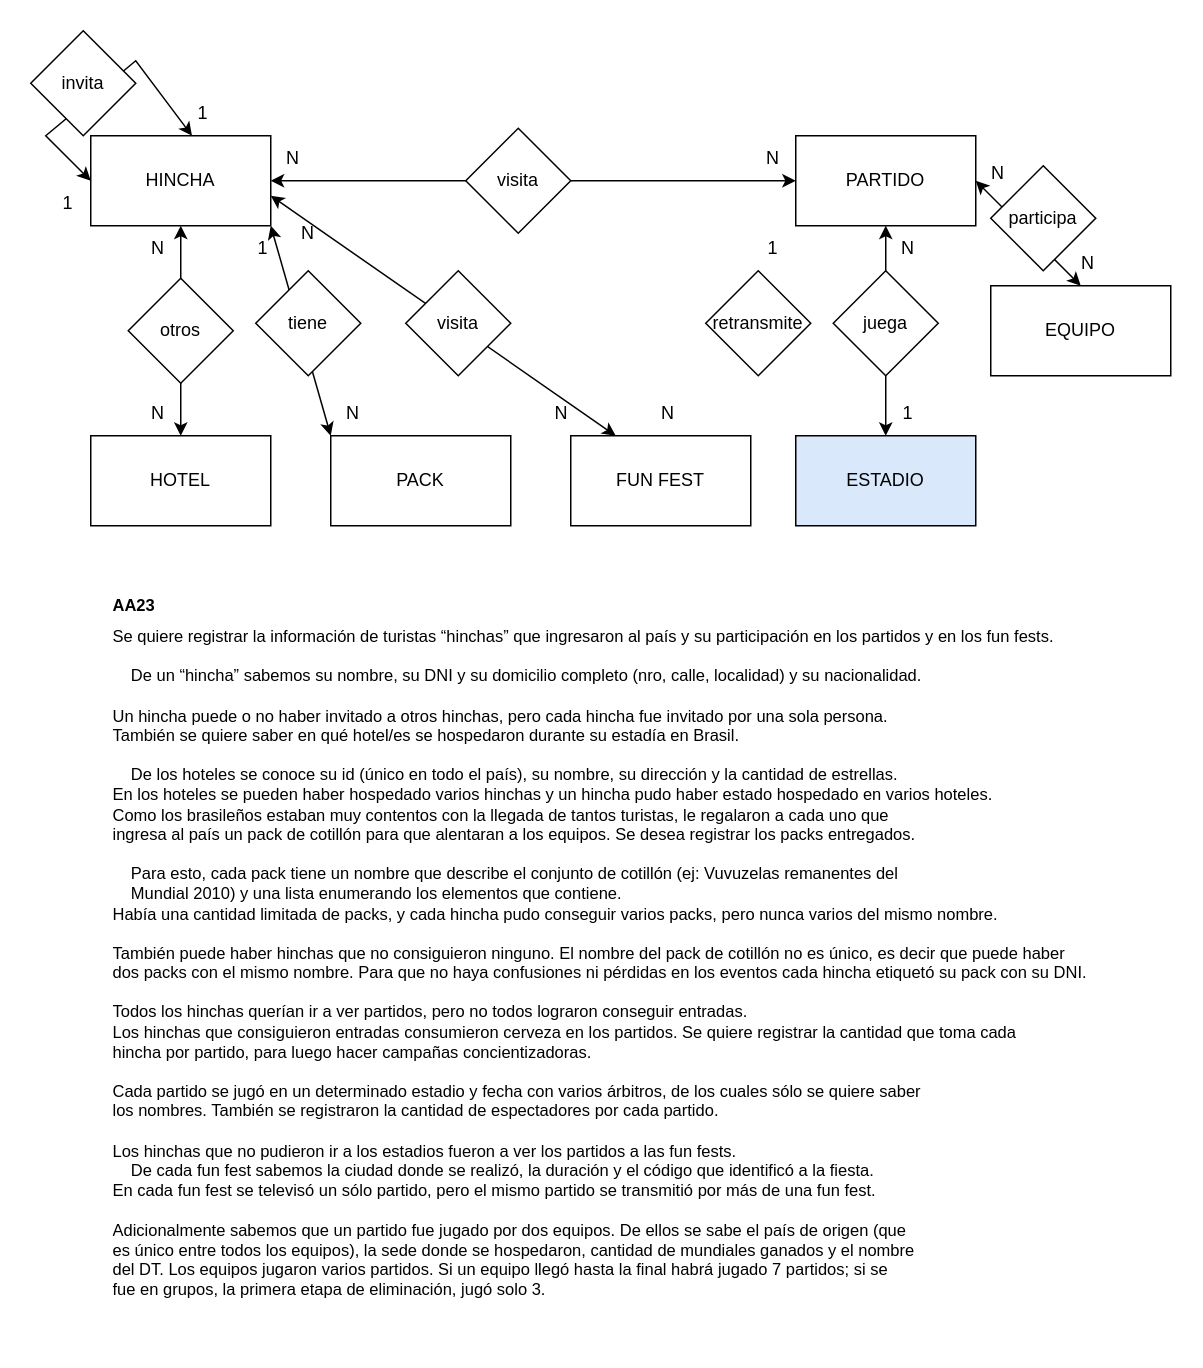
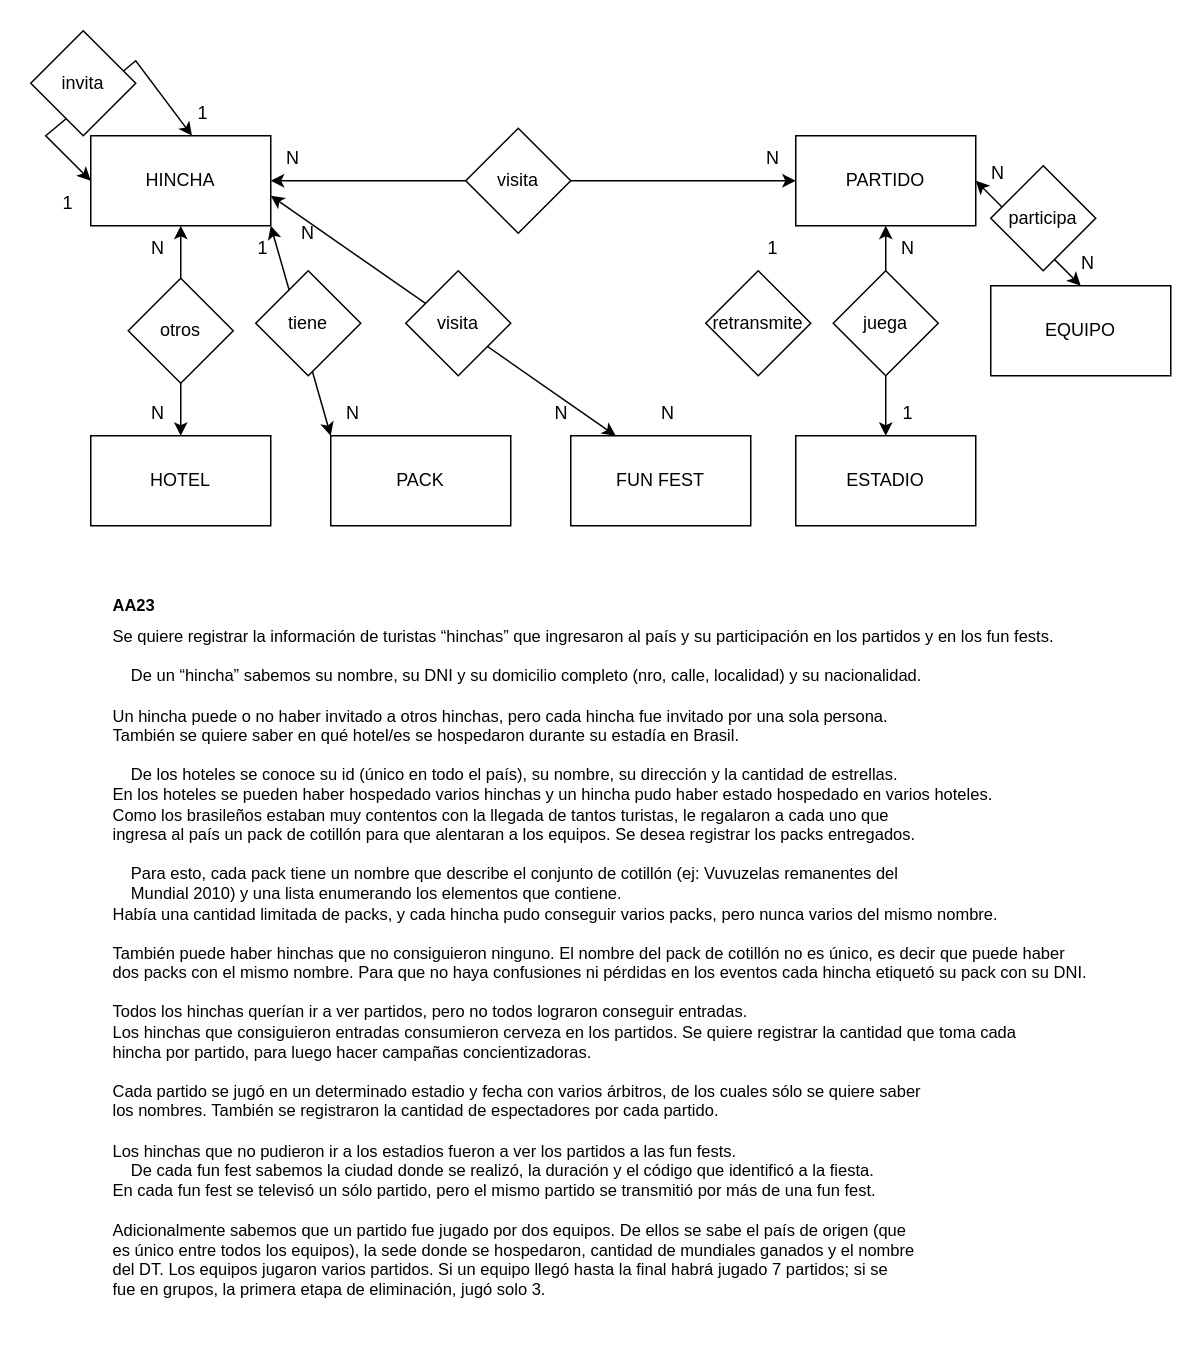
  <mxCell id="0" />
  <mxCell id="1" parent="0" />
  <mxCell id="2" value="HINCHA" style="rounded=0;whiteSpace=wrap;html=1;" vertex="1" parent="1"><mxGeometry x="60" y="90" width="120" height="60" as="geometry" /></mxCell>
  <mxCell id="3" value="PARTIDO" style="rounded=0;whiteSpace=wrap;html=1;" vertex="1" parent="1"><mxGeometry x="530" y="90" width="120" height="60" as="geometry" /></mxCell>
  <mxCell id="4" value="1" style="text;html=1;strokeColor=none;fillColor=none;align=center;verticalAlign=middle;whiteSpace=wrap;rounded=0;" vertex="1" parent="1"><mxGeometry x="120" y="60" width="30" height="30" as="geometry" /></mxCell>
  <mxCell id="5" value="1" style="text;html=1;strokeColor=none;fillColor=none;align=center;verticalAlign=middle;whiteSpace=wrap;rounded=0;" vertex="1" parent="1"><mxGeometry x="30" y="120" width="30" height="30" as="geometry" /></mxCell>
  <mxCell id="6" value="HOTEL" style="rounded=0;whiteSpace=wrap;html=1;" vertex="1" parent="1"><mxGeometry x="60" y="290" width="120" height="60" as="geometry" /></mxCell>
  <mxCell id="7" value="" style="endArrow=classic;startArrow=classic;html=1;rounded=0;entryX=0.25;entryY=1;entryDx=0;entryDy=0;exitX=1;exitY=0;exitDx=0;exitDy=0;" edge="1" parent="1" source="5" target="4"><mxGeometry width="50" height="50" relative="1" as="geometry"><mxPoint x="300" y="260" as="sourcePoint" /><mxPoint x="350" y="210" as="targetPoint" /><Array as="points"><mxPoint x="30" y="90" /><mxPoint x="90" y="40" /></Array></mxGeometry></mxCell>
  <mxCell id="8" value="" style="endArrow=classic;startArrow=classic;html=1;rounded=0;entryX=0.5;entryY=1;entryDx=0;entryDy=0;exitX=0.5;exitY=0;exitDx=0;exitDy=0;" edge="1" parent="1" source="6" target="2"><mxGeometry width="50" height="50" relative="1" as="geometry"><mxPoint x="300" y="260" as="sourcePoint" /><mxPoint x="350" y="210" as="targetPoint" /></mxGeometry></mxCell>
  <mxCell id="9" value="N" style="text;html=1;strokeColor=none;fillColor=none;align=center;verticalAlign=middle;whiteSpace=wrap;rounded=0;" vertex="1" parent="1"><mxGeometry x="90" y="260" width="30" height="30" as="geometry" /></mxCell>
  <mxCell id="10" value="N" style="text;html=1;strokeColor=none;fillColor=none;align=center;verticalAlign=middle;whiteSpace=wrap;rounded=0;" vertex="1" parent="1"><mxGeometry x="90" y="150" width="30" height="30" as="geometry" /></mxCell>
  <mxCell id="11" value="PACK" style="rounded=0;whiteSpace=wrap;html=1;" vertex="1" parent="1"><mxGeometry x="220" y="290" width="120" height="60" as="geometry" /></mxCell>
  <mxCell id="12" value="" style="endArrow=classic;startArrow=classic;html=1;rounded=0;entryX=1;entryY=1;entryDx=0;entryDy=0;exitX=0;exitY=0;exitDx=0;exitDy=0;" edge="1" parent="1" source="11" target="2"><mxGeometry width="50" height="50" relative="1" as="geometry"><mxPoint x="210" y="250" as="sourcePoint" /><mxPoint x="260" y="200" as="targetPoint" /></mxGeometry></mxCell>
  <mxCell id="13" value="1" style="text;html=1;strokeColor=none;fillColor=none;align=center;verticalAlign=middle;whiteSpace=wrap;rounded=0;" vertex="1" parent="1"><mxGeometry x="160" y="150" width="30" height="30" as="geometry" /></mxCell>
  <mxCell id="14" value="N" style="text;html=1;strokeColor=none;fillColor=none;align=center;verticalAlign=middle;whiteSpace=wrap;rounded=0;" vertex="1" parent="1"><mxGeometry x="220" y="260" width="30" height="30" as="geometry" /></mxCell>
- <mxCell id="15" value="ESTADIO" style="rounded=0;whiteSpace=wrap;html=1;fillColor=#dae8fc;" vertex="1" parent="1"><mxGeometry x="530" y="290" width="120" height="60" as="geometry" /></mxCell>
+ <mxCell id="15" value="ESTADIO" style="rounded=0;whiteSpace=wrap;html=1;" vertex="1" parent="1"><mxGeometry x="530" y="290" width="120" height="60" as="geometry" /></mxCell>
  <mxCell id="16" value="" style="endArrow=classic;startArrow=none;html=1;rounded=0;" edge="1" parent="1" source="29"><mxGeometry width="50" height="50" relative="1" as="geometry"><mxPoint x="410" y="280" as="sourcePoint" /><mxPoint x="590" y="150" as="targetPoint" /></mxGeometry></mxCell>
  <mxCell id="17" value="FUN FEST" style="rounded=0;whiteSpace=wrap;html=1;" vertex="1" parent="1"><mxGeometry x="380" y="290" width="120" height="60" as="geometry" /></mxCell>
  <mxCell id="18" value="1" style="text;html=1;strokeColor=none;fillColor=none;align=center;verticalAlign=middle;whiteSpace=wrap;rounded=0;" vertex="1" parent="1"><mxGeometry x="500" y="150" width="30" height="30" as="geometry" /></mxCell>
  <mxCell id="19" value="N" style="text;html=1;strokeColor=none;fillColor=none;align=center;verticalAlign=middle;whiteSpace=wrap;rounded=0;" vertex="1" parent="1"><mxGeometry x="430" y="260" width="30" height="30" as="geometry" /></mxCell>
  <mxCell id="20" value="EQUIPO" style="rounded=0;whiteSpace=wrap;html=1;" vertex="1" parent="1"><mxGeometry x="660" y="190" width="120" height="60" as="geometry" /></mxCell>
  <mxCell id="21" value="" style="endArrow=classic;startArrow=classic;html=1;rounded=0;entryX=1;entryY=0.5;entryDx=0;entryDy=0;exitX=0.5;exitY=0;exitDx=0;exitDy=0;" edge="1" parent="1" source="20" target="3"><mxGeometry width="50" height="50" relative="1" as="geometry"><mxPoint x="410" y="280" as="sourcePoint" /><mxPoint x="460" y="230" as="targetPoint" /></mxGeometry></mxCell>
  <mxCell id="22" value="N" style="text;html=1;strokeColor=none;fillColor=none;align=center;verticalAlign=middle;whiteSpace=wrap;rounded=0;" vertex="1" parent="1"><mxGeometry x="650" y="100" width="30" height="30" as="geometry" /></mxCell>
  <mxCell id="23" value="N" style="text;html=1;strokeColor=none;fillColor=none;align=center;verticalAlign=middle;whiteSpace=wrap;rounded=0;" vertex="1" parent="1"><mxGeometry x="710" y="160" width="30" height="30" as="geometry" /></mxCell>
  <mxCell id="24" value="N" style="text;html=1;strokeColor=none;fillColor=none;align=center;verticalAlign=middle;whiteSpace=wrap;rounded=0;" vertex="1" parent="1"><mxGeometry x="590" y="150" width="30" height="30" as="geometry" /></mxCell>
  <mxCell id="25" value="1" style="text;html=1;strokeColor=none;fillColor=none;align=center;verticalAlign=middle;whiteSpace=wrap;rounded=0;" vertex="1" parent="1"><mxGeometry x="590" y="260" width="30" height="30" as="geometry" /></mxCell>
  <mxCell id="26" value="otros" style="rhombus;whiteSpace=wrap;html=1;" vertex="1" parent="1"><mxGeometry x="85" y="185" width="70" height="70" as="geometry" /></mxCell>
  <mxCell id="27" value="tiene" style="rhombus;whiteSpace=wrap;html=1;" vertex="1" parent="1"><mxGeometry x="170" y="180" width="70" height="70" as="geometry" /></mxCell>
  <mxCell id="28" value="retransmite" style="rhombus;whiteSpace=wrap;html=1;" vertex="1" parent="1"><mxGeometry x="470" y="180" width="70" height="70" as="geometry" /></mxCell>
  <mxCell id="29" value="juega" style="rhombus;whiteSpace=wrap;html=1;" vertex="1" parent="1"><mxGeometry x="555" y="180" width="70" height="70" as="geometry" /></mxCell>
  <mxCell id="30" value="" style="endArrow=none;startArrow=classic;html=1;rounded=0;" edge="1" parent="1" source="15" target="29"><mxGeometry width="50" height="50" relative="1" as="geometry"><mxPoint x="590" y="290" as="sourcePoint" /><mxPoint x="590" y="150" as="targetPoint" /></mxGeometry></mxCell>
  <mxCell id="31" value="participa" style="rhombus;whiteSpace=wrap;html=1;" vertex="1" parent="1"><mxGeometry x="660" y="110" width="70" height="70" as="geometry" /></mxCell>
  <mxCell id="32" value="invita" style="rhombus;whiteSpace=wrap;html=1;" vertex="1" parent="1"><mxGeometry x="20" width="70" height="70" as="geometry" y="20" /></mxCell>
  <mxCell id="33" value="" style="endArrow=classic;startArrow=none;html=1;rounded=0;fontSize=7;exitX=1;exitY=0.5;exitDx=0;exitDy=0;entryX=0;entryY=0.5;entryDx=0;entryDy=0;" edge="1" parent="1" source="40" target="3"><mxGeometry width="50" height="50" relative="1" as="geometry"><mxPoint x="410" y="250" as="sourcePoint" /><mxPoint x="460" y="200" as="targetPoint" /></mxGeometry></mxCell>
  <mxCell id="34" value="N" style="text;html=1;strokeColor=none;fillColor=none;align=center;verticalAlign=middle;whiteSpace=wrap;rounded=0;" vertex="1" parent="1"><mxGeometry x="180" y="90" width="30" height="30" as="geometry" /></mxCell>
  <mxCell id="35" value="N" style="text;html=1;strokeColor=none;fillColor=none;align=center;verticalAlign=middle;whiteSpace=wrap;rounded=0;" vertex="1" parent="1"><mxGeometry x="500" y="90" width="30" height="30" as="geometry" /></mxCell>
  <mxCell id="36" value="" style="endArrow=classic;startArrow=classic;html=1;rounded=0;fontSize=7;exitX=0.25;exitY=0;exitDx=0;exitDy=0;" edge="1" parent="1" source="17"><mxGeometry width="50" height="50" relative="1" as="geometry"><mxPoint x="410" y="250" as="sourcePoint" /><mxPoint x="180" y="130" as="targetPoint" /></mxGeometry></mxCell>
  <mxCell id="37" value="N" style="text;html=1;strokeColor=none;fillColor=none;align=center;verticalAlign=middle;whiteSpace=wrap;rounded=0;" vertex="1" parent="1"><mxGeometry x="190" y="140" width="30" height="30" as="geometry" /></mxCell>
  <mxCell id="38" value="N" style="text;html=1;strokeColor=none;fillColor=none;align=center;verticalAlign=middle;whiteSpace=wrap;rounded=0;" vertex="1" parent="1"><mxGeometry x="359" y="260" width="30" height="30" as="geometry" /></mxCell>
  <mxCell id="39" value="visita" style="rhombus;whiteSpace=wrap;html=1;" vertex="1" parent="1"><mxGeometry x="270" y="180" width="70" height="70" as="geometry" /></mxCell>
  <mxCell id="40" value="visita" style="rhombus;whiteSpace=wrap;html=1;" vertex="1" parent="1"><mxGeometry x="310" y="85" width="70" height="70" as="geometry" /></mxCell>
  <mxCell id="41" value="" style="endArrow=none;startArrow=classic;html=1;rounded=0;fontSize=7;exitX=1;exitY=0.5;exitDx=0;exitDy=0;entryX=0;entryY=0.5;entryDx=0;entryDy=0;" edge="1" parent="1" source="2" target="40"><mxGeometry width="50" height="50" relative="1" as="geometry"><mxPoint x="180" y="120" as="sourcePoint" /><mxPoint x="530" y="120" as="targetPoint" /></mxGeometry></mxCell>
  <mxCell id="42" value="&lt;h1 style=&quot;font-size: 11px;&quot;&gt;AA23&lt;br&gt;&lt;/h1&gt;Se quiere registrar la información de turistas “hinchas” que ingresaron al país y su participación en los partidos y en los fun fests. &lt;br style=&quot;font-size: 11px;&quot;&gt;&lt;br style=&quot;font-size: 11px;&quot;&gt;&amp;nbsp;&amp;nbsp; &amp;nbsp;De un “hincha” sabemos su nombre, su DNI y su domicilio completo (nro, calle, localidad) y su nacionalidad.&lt;br style=&quot;font-size: 11px;&quot;&gt;&lt;br style=&quot;font-size: 11px;&quot;&gt;Un hincha puede o no haber invitado a otros hinchas, pero cada hincha fue invitado por una sola persona.&lt;br style=&quot;font-size: 11px;&quot;&gt;También se quiere saber en qué hotel/es se hospedaron durante su estadía en Brasil. &lt;br style=&quot;font-size: 11px;&quot;&gt;&lt;br style=&quot;font-size: 11px;&quot;&gt;&amp;nbsp;&amp;nbsp; &amp;nbsp;De los hoteles se conoce su id (único en todo el país), su nombre, su dirección y la cantidad de estrellas. &lt;br style=&quot;font-size: 11px;&quot;&gt;En los hoteles se pueden haber hospedado varios hinchas y un hincha pudo haber estado hospedado en varios hoteles.&lt;br style=&quot;font-size: 11px;&quot;&gt;Como los brasileños estaban muy contentos con la llegada de tantos turistas, le regalaron a cada uno que&lt;br style=&quot;font-size: 11px;&quot;&gt;ingresa al país un pack de cotillón para que alentaran a los equipos. Se desea registrar los packs entregados.&lt;br style=&quot;font-size: 11px;&quot;&gt;&lt;br style=&quot;font-size: 11px;&quot;&gt;&amp;nbsp;&amp;nbsp; &amp;nbsp;Para esto, cada pack tiene un nombre que describe el conjunto de cotillón (ej: Vuvuzelas remanentes del&lt;br style=&quot;font-size: 11px;&quot;&gt;&amp;nbsp;&amp;nbsp; &amp;nbsp;Mundial 2010) y una lista enumerando los elementos que contiene. &lt;br style=&quot;font-size: 11px;&quot;&gt;Había una cantidad limitada de packs, y cada hincha pudo conseguir varios packs, pero nunca varios del mismo nombre. &amp;nbsp;&lt;br style=&quot;font-size: 11px;&quot;&gt;&lt;br style=&quot;font-size: 11px;&quot;&gt;También puede haber hinchas que no consiguieron ninguno. El nombre del pack de cotillón no es único, es decir que puede haber&lt;br style=&quot;font-size: 11px;&quot;&gt;dos packs con el mismo nombre. Para que no haya confusiones ni pérdidas en los eventos cada hincha etiquetó su pack con su DNI.&lt;br style=&quot;font-size: 11px;&quot;&gt;&lt;br style=&quot;font-size: 11px;&quot;&gt;Todos los hinchas querían ir a ver partidos, pero no todos lograron conseguir entradas. &lt;br style=&quot;font-size: 11px;&quot;&gt;Los hinchas que consiguieron entradas consumieron cerveza en los partidos. Se quiere registrar la cantidad que toma cada&lt;br style=&quot;font-size: 11px;&quot;&gt;hincha por partido, para luego hacer campañas concientizadoras.&lt;br style=&quot;font-size: 11px;&quot;&gt;&lt;br style=&quot;font-size: 11px;&quot;&gt;Cada partido se jugó en un determinado estadio y fecha con varios árbitros, de los cuales sólo se quiere saber&lt;br style=&quot;font-size: 11px;&quot;&gt;los nombres. También se registraron la cantidad de espectadores por cada partido.&lt;br style=&quot;font-size: 11px;&quot;&gt;&lt;br style=&quot;font-size: 11px;&quot;&gt;Los hinchas que no pudieron ir a los estadios fueron a ver los partidos a las fun fests. &lt;br style=&quot;font-size: 11px;&quot;&gt;&amp;nbsp;&amp;nbsp; &amp;nbsp;De cada fun fest sabemos la ciudad donde se realizó, la duración y el código que identificó a la fiesta. &lt;br style=&quot;font-size: 11px;&quot;&gt;En cada fun fest se televisó un sólo partido, pero el mismo partido se transmitió por más de una fun fest.&lt;br style=&quot;font-size: 11px;&quot;&gt;&lt;br style=&quot;font-size: 11px;&quot;&gt;Adicionalmente sabemos que un partido fue jugado por dos equipos. De ellos se sabe el país de origen (que&lt;br style=&quot;font-size: 11px;&quot;&gt;es único entre todos los equipos), la sede donde se hospedaron, cantidad de mundiales ganados y el nombre&lt;br style=&quot;font-size: 11px;&quot;&gt;del DT. Los equipos jugaron varios partidos. Si un equipo llegó hasta la final habrá jugado 7 partidos; si se&lt;br style=&quot;font-size: 11px;&quot;&gt;fue en grupos, la primera etapa de eliminación, jugó solo 3." style="text;html=1;strokeColor=none;fillColor=none;spacing=5;spacingTop=-20;whiteSpace=wrap;overflow=hidden;rounded=0;fontSize=11;strokeWidth=1;" vertex="1" parent="1"><mxGeometry x="70" y="400" width="680" height="490" as="geometry" /></mxCell>
